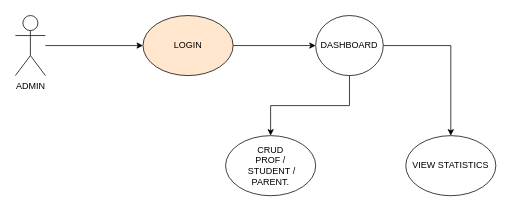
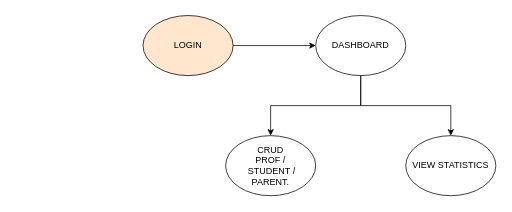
  <mxCell id="0" />
  <mxCell id="1" parent="0" />
- <mxCell id="2" style="edgeStyle=orthogonalEdgeStyle;rounded=0;orthogonalLoop=1;jettySize=auto;html=1;" edge="1" parent="1" source="3" target="5"><mxGeometry relative="1" as="geometry" /></mxCell>
- <mxCell id="3" value="ADMIN" style="shape=umlActor;verticalLabelPosition=bottom;verticalAlign=top;html=1;outlineConnect=0;" vertex="1" parent="1"><mxGeometry x="20" y="20" width="40" height="80" as="geometry" /></mxCell>
  <mxCell id="4" style="edgeStyle=orthogonalEdgeStyle;rounded=0;orthogonalLoop=1;jettySize=auto;html=1;entryX=0;entryY=0.5;entryDx=0;entryDy=0;" edge="1" parent="1" source="5" target="10"><mxGeometry relative="1" as="geometry"><mxPoint x="380" y="60" as="targetPoint" /></mxGeometry></mxCell>
  <mxCell id="5" value="LOGIN" style="ellipse;whiteSpace=wrap;html=1;fillColor=#ffe6cc;" vertex="1" parent="1"><mxGeometry x="190" y="20" width="120" height="80" as="geometry" /></mxCell>
  <mxCell id="6" value="CRUD&lt;br&gt;PROF /&lt;br&gt;&amp;nbsp;STUDENT /&lt;br&gt;PARENT." style="ellipse;whiteSpace=wrap;html=1;" vertex="1" parent="1"><mxGeometry x="300" y="180" width="120" height="80" as="geometry" /></mxCell>
  <mxCell id="7" value="VIEW STATISTICS" style="ellipse;whiteSpace=wrap;html=1;" vertex="1" parent="1"><mxGeometry x="540" y="180" width="120" height="80" as="geometry" /></mxCell>
  <mxCell id="8" style="edgeStyle=orthogonalEdgeStyle;rounded=0;orthogonalLoop=1;jettySize=auto;html=1;" edge="1" parent="1" source="10" target="6"><mxGeometry relative="1" as="geometry" /></mxCell>
  <mxCell id="9" style="edgeStyle=orthogonalEdgeStyle;rounded=0;orthogonalLoop=1;jettySize=auto;html=1;" edge="1" parent="1" source="10" target="7"><mxGeometry relative="1" as="geometry" /></mxCell>
- <mxCell id="10" value="DASHBOARD" style="ellipse;whiteSpace=wrap;html=1;" vertex="1" parent="1"><mxGeometry x="420" y="20" width="90" height="80" as="geometry" /></mxCell>
+ <mxCell id="10" value="DASHBOARD" style="ellipse;whiteSpace=wrap;html=1;" vertex="1" parent="1"><mxGeometry x="420" y="20" width="120" height="80" as="geometry" /></mxCell>
